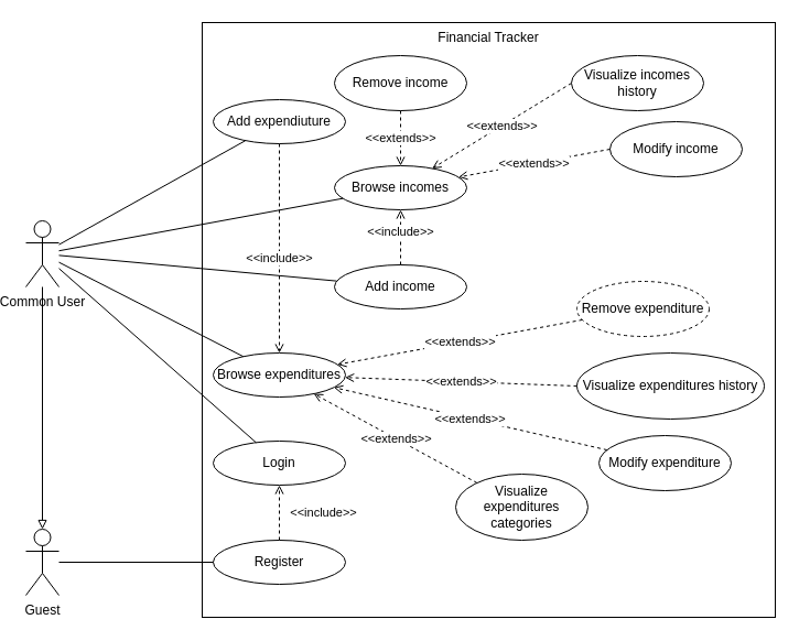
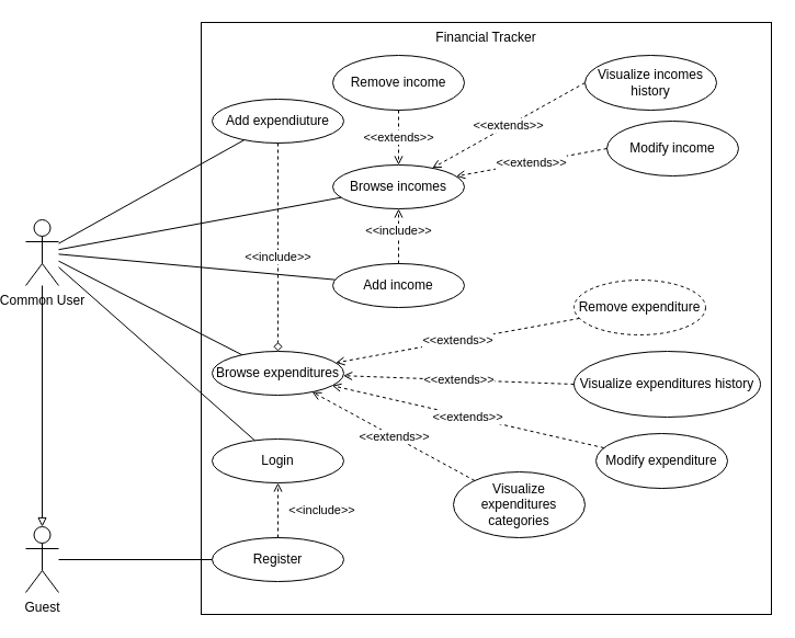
  <mxCell id="0" />
  <mxCell id="1" parent="0" />
  <mxCell id="2" value="Financial Tracker" style="rounded=0;whiteSpace=wrap;html=1;verticalAlign=top;" parent="1" vertex="1"><mxGeometry x="180" y="20" width="520" height="540" as="geometry" /></mxCell>
  <mxCell id="3" value="Common User" style="shape=umlActor;verticalLabelPosition=bottom;verticalAlign=top;html=1;labelBackgroundColor=none;" parent="1" vertex="1"><mxGeometry x="20" y="200" width="30" height="60" as="geometry" /></mxCell>
  <mxCell id="4" value="Add expendiuture" style="ellipse;whiteSpace=wrap;html=1;" parent="1" vertex="1"><mxGeometry x="190" y="90" width="120" height="40" as="geometry" /></mxCell>
  <mxCell id="5" value="Add income" style="ellipse;whiteSpace=wrap;html=1;" parent="1" vertex="1"><mxGeometry x="300" y="240" width="120" height="40" as="geometry" /></mxCell>
  <mxCell id="6" value="&amp;lt;&amp;lt;extends&amp;gt;&amp;gt;" style="rounded=0;orthogonalLoop=1;jettySize=auto;html=1;endArrow=open;endFill=0;dashed=1;exitX=0;exitY=0.5;exitDx=0;exitDy=0;" parent="1" source="13" target="7" edge="1"><mxGeometry relative="1" as="geometry"><mxPoint x="370" y="120" as="sourcePoint" /></mxGeometry></mxCell>
  <mxCell id="7" value="Browse incomes" style="ellipse;whiteSpace=wrap;html=1;" parent="1" vertex="1"><mxGeometry x="300" y="150" width="120" height="40" as="geometry" /></mxCell>
  <mxCell id="8" value="Browse expenditures" style="ellipse;whiteSpace=wrap;html=1;" parent="1" vertex="1"><mxGeometry x="190" y="320" width="120" height="40" as="geometry" /></mxCell>
  <mxCell id="9" value="Guest" style="shape=umlActor;verticalLabelPosition=bottom;verticalAlign=top;html=1;labelBackgroundColor=none;" parent="1" vertex="1"><mxGeometry x="20" y="480" width="30" height="60" as="geometry" /></mxCell>
  <mxCell id="10" value="" style="endArrow=none;html=1;rounded=0;" parent="1" source="3" target="5" edge="1"><mxGeometry width="50" height="50" relative="1" as="geometry"><mxPoint x="110" y="220" as="sourcePoint" /><mxPoint x="200" y="260" as="targetPoint" /></mxGeometry></mxCell>
  <mxCell id="11" value="" style="endArrow=none;html=1;rounded=0;" parent="1" source="3" target="4" edge="1"><mxGeometry width="50" height="50" relative="1" as="geometry"><mxPoint x="150" y="310" as="sourcePoint" /><mxPoint x="200" y="260" as="targetPoint" /></mxGeometry></mxCell>
  <mxCell id="12" value="" style="endArrow=none;html=1;rounded=0;" parent="1" source="3" target="8" edge="1"><mxGeometry width="50" height="50" relative="1" as="geometry"><mxPoint x="150" y="310" as="sourcePoint" /><mxPoint x="200" y="260" as="targetPoint" /></mxGeometry></mxCell>
- <mxCell id="13" value="Visualize incomes history" style="ellipse;whiteSpace=wrap;html=1;" parent="1" vertex="1"><mxGeometry x="515" y="50" width="120" height="50" as="geometry" /></mxCell>
+ <mxCell id="13" value="Visualize incomes history" style="ellipse;whiteSpace=wrap;html=1;" parent="1" vertex="1"><mxGeometry x="530" y="50" width="120" height="50" as="geometry" /></mxCell>
  <mxCell id="14" value="Visualize expenditures history" style="ellipse;whiteSpace=wrap;html=1;" parent="1" vertex="1"><mxGeometry x="520" y="320" width="170" height="60" as="geometry" /></mxCell>
  <mxCell id="15" value="&amp;lt;&amp;lt;extends&amp;gt;&amp;gt;" style="rounded=0;orthogonalLoop=1;jettySize=auto;html=1;endArrow=open;endFill=0;dashed=1;exitX=0;exitY=0.5;exitDx=0;exitDy=0;" parent="1" source="14" target="8" edge="1"><mxGeometry relative="1" as="geometry"><mxPoint x="430" y="190" as="sourcePoint" /><mxPoint x="320" y="190" as="targetPoint" /></mxGeometry></mxCell>
  <mxCell id="16" value="Modify income" style="ellipse;whiteSpace=wrap;html=1;" parent="1" vertex="1"><mxGeometry x="550" y="110" width="120" height="50" as="geometry" /></mxCell>
  <mxCell id="17" value="&amp;lt;&amp;lt;extends&amp;gt;&amp;gt;" style="rounded=0;orthogonalLoop=1;jettySize=auto;html=1;endArrow=open;endFill=0;dashed=1;exitX=0;exitY=0.5;exitDx=0;exitDy=0;" parent="1" source="16" target="7" edge="1"><mxGeometry relative="1" as="geometry"><mxPoint x="430" y="135" as="sourcePoint" /><mxPoint x="320" y="190" as="targetPoint" /></mxGeometry></mxCell>
  <mxCell id="18" value="Modify expenditure" style="ellipse;whiteSpace=wrap;html=1;" parent="1" vertex="1"><mxGeometry x="540" y="395" width="120" height="50" as="geometry" /></mxCell>
  <mxCell id="19" value="&amp;lt;&amp;lt;extends&amp;gt;&amp;gt;" style="rounded=0;orthogonalLoop=1;jettySize=auto;html=1;endArrow=open;endFill=0;dashed=1;" parent="1" source="18" target="8" edge="1"><mxGeometry relative="1" as="geometry"><mxPoint x="430" y="215" as="sourcePoint" /><mxPoint x="315" y="198" as="targetPoint" /></mxGeometry></mxCell>
  <mxCell id="20" value="Login" style="ellipse;whiteSpace=wrap;html=1;" parent="1" vertex="1"><mxGeometry x="190" y="400" width="120" height="40" as="geometry" /></mxCell>
  <mxCell id="21" value="" style="endArrow=none;html=1;rounded=0;" parent="1" source="3" target="20" edge="1"><mxGeometry width="50" height="50" relative="1" as="geometry"><mxPoint x="150" y="310" as="sourcePoint" /><mxPoint x="200" y="260" as="targetPoint" /></mxGeometry></mxCell>
  <mxCell id="22" value="" style="endArrow=none;html=1;rounded=0;" parent="1" source="3" target="7" edge="1"><mxGeometry width="50" height="50" relative="1" as="geometry"><mxPoint x="150" y="310" as="sourcePoint" /><mxPoint x="200" y="260" as="targetPoint" /></mxGeometry></mxCell>
  <mxCell id="23" value="Register" style="ellipse;whiteSpace=wrap;html=1;" parent="1" vertex="1"><mxGeometry x="190" y="490" width="120" height="40" as="geometry" /></mxCell>
  <mxCell id="24" value="" style="endArrow=none;html=1;rounded=0;" parent="1" source="9" target="23" edge="1"><mxGeometry width="50" height="50" relative="1" as="geometry"><mxPoint x="150" y="380" as="sourcePoint" /><mxPoint x="200" y="330" as="targetPoint" /></mxGeometry></mxCell>
  <mxCell id="25" value="" style="endArrow=none;html=1;rounded=0;startArrow=block;startFill=0;" parent="1" source="9" target="3" edge="1"><mxGeometry width="50" height="50" relative="1" as="geometry"><mxPoint x="150" y="380" as="sourcePoint" /><mxPoint x="200" y="330" as="targetPoint" /></mxGeometry></mxCell>
  <mxCell id="26" value="&amp;lt;&amp;lt;include&amp;gt;&amp;gt;" style="endArrow=open;html=1;rounded=0;dashed=1;endFill=0;" parent="1" source="23" target="20" edge="1"><mxGeometry y="-40" width="50" height="50" relative="1" as="geometry"><mxPoint x="150" y="240" as="sourcePoint" /><mxPoint x="200" y="190" as="targetPoint" /><Array as="points" /><mxPoint as="offset" /></mxGeometry></mxCell>
- <mxCell id="27" value="&amp;lt;&amp;lt;include&amp;gt;&amp;gt;" style="endArrow=open;html=1;rounded=0;dashed=1;endFill=0;" edge="1" parent="1" source="4" target="8"><mxGeometry x="0.091" width="50" height="50" relative="1" as="geometry"><mxPoint x="260" y="380" as="sourcePoint" /><mxPoint x="260" y="360" as="targetPoint" /><Array as="points" /><mxPoint as="offset" /></mxGeometry></mxCell>
+ <mxCell id="27" value="&amp;lt;&amp;lt;include&amp;gt;&amp;gt;" style="endArrow=diamond;html=1;rounded=0;dashed=1;endFill=0;" edge="1" parent="1" source="4" target="8"><mxGeometry x="0.091" width="50" height="50" relative="1" as="geometry"><mxPoint x="260" y="380" as="sourcePoint" /><mxPoint x="260" y="360" as="targetPoint" /><Array as="points" /><mxPoint as="offset" /></mxGeometry></mxCell>
  <mxCell id="28" value="&amp;lt;&amp;lt;include&amp;gt;&amp;gt;" style="endArrow=open;html=1;rounded=0;dashed=1;endFill=0;" edge="1" parent="1" source="5" target="7"><mxGeometry x="0.2" width="50" height="50" relative="1" as="geometry"><mxPoint x="260" y="160" as="sourcePoint" /><mxPoint x="260" y="270" as="targetPoint" /><Array as="points" /><mxPoint as="offset" /></mxGeometry></mxCell>
  <mxCell id="29" value="Remove expenditure" style="ellipse;whiteSpace=wrap;html=1;dashed=1;" vertex="1" parent="1"><mxGeometry x="520" y="255" width="120" height="50" as="geometry" /></mxCell>
  <mxCell id="30" value="&amp;lt;&amp;lt;extends&amp;gt;&amp;gt;" style="rounded=0;orthogonalLoop=1;jettySize=auto;html=1;endArrow=open;endFill=0;dashed=1;" edge="1" parent="1" source="29" target="8"><mxGeometry relative="1" as="geometry"><mxPoint x="530" y="360" as="sourcePoint" /><mxPoint x="307" y="302" as="targetPoint" /></mxGeometry></mxCell>
  <mxCell id="31" value="Remove income" style="ellipse;whiteSpace=wrap;html=1;" vertex="1" parent="1"><mxGeometry x="300" y="50" width="120" height="50" as="geometry" /></mxCell>
  <mxCell id="32" value="&amp;lt;&amp;lt;extends&amp;gt;&amp;gt;" style="rounded=0;orthogonalLoop=1;jettySize=auto;html=1;endArrow=open;endFill=0;dashed=1;" edge="1" parent="1" source="31" target="7"><mxGeometry relative="1" as="geometry"><mxPoint x="530" y="290" as="sourcePoint" /><mxPoint x="320" y="290" as="targetPoint" /></mxGeometry></mxCell>
  <mxCell id="33" value="Visualize expenditures categories" style="ellipse;whiteSpace=wrap;html=1;" vertex="1" parent="1"><mxGeometry x="410" y="430" width="120" height="60" as="geometry" /></mxCell>
  <mxCell id="34" value="&amp;lt;&amp;lt;extends&amp;gt;&amp;gt;" style="rounded=0;orthogonalLoop=1;jettySize=auto;html=1;endArrow=open;endFill=0;dashed=1;" edge="1" parent="1" source="33" target="8"><mxGeometry relative="1" as="geometry"><mxPoint x="605" y="415" as="sourcePoint" /><mxPoint x="312" y="360" as="targetPoint" /></mxGeometry></mxCell>
